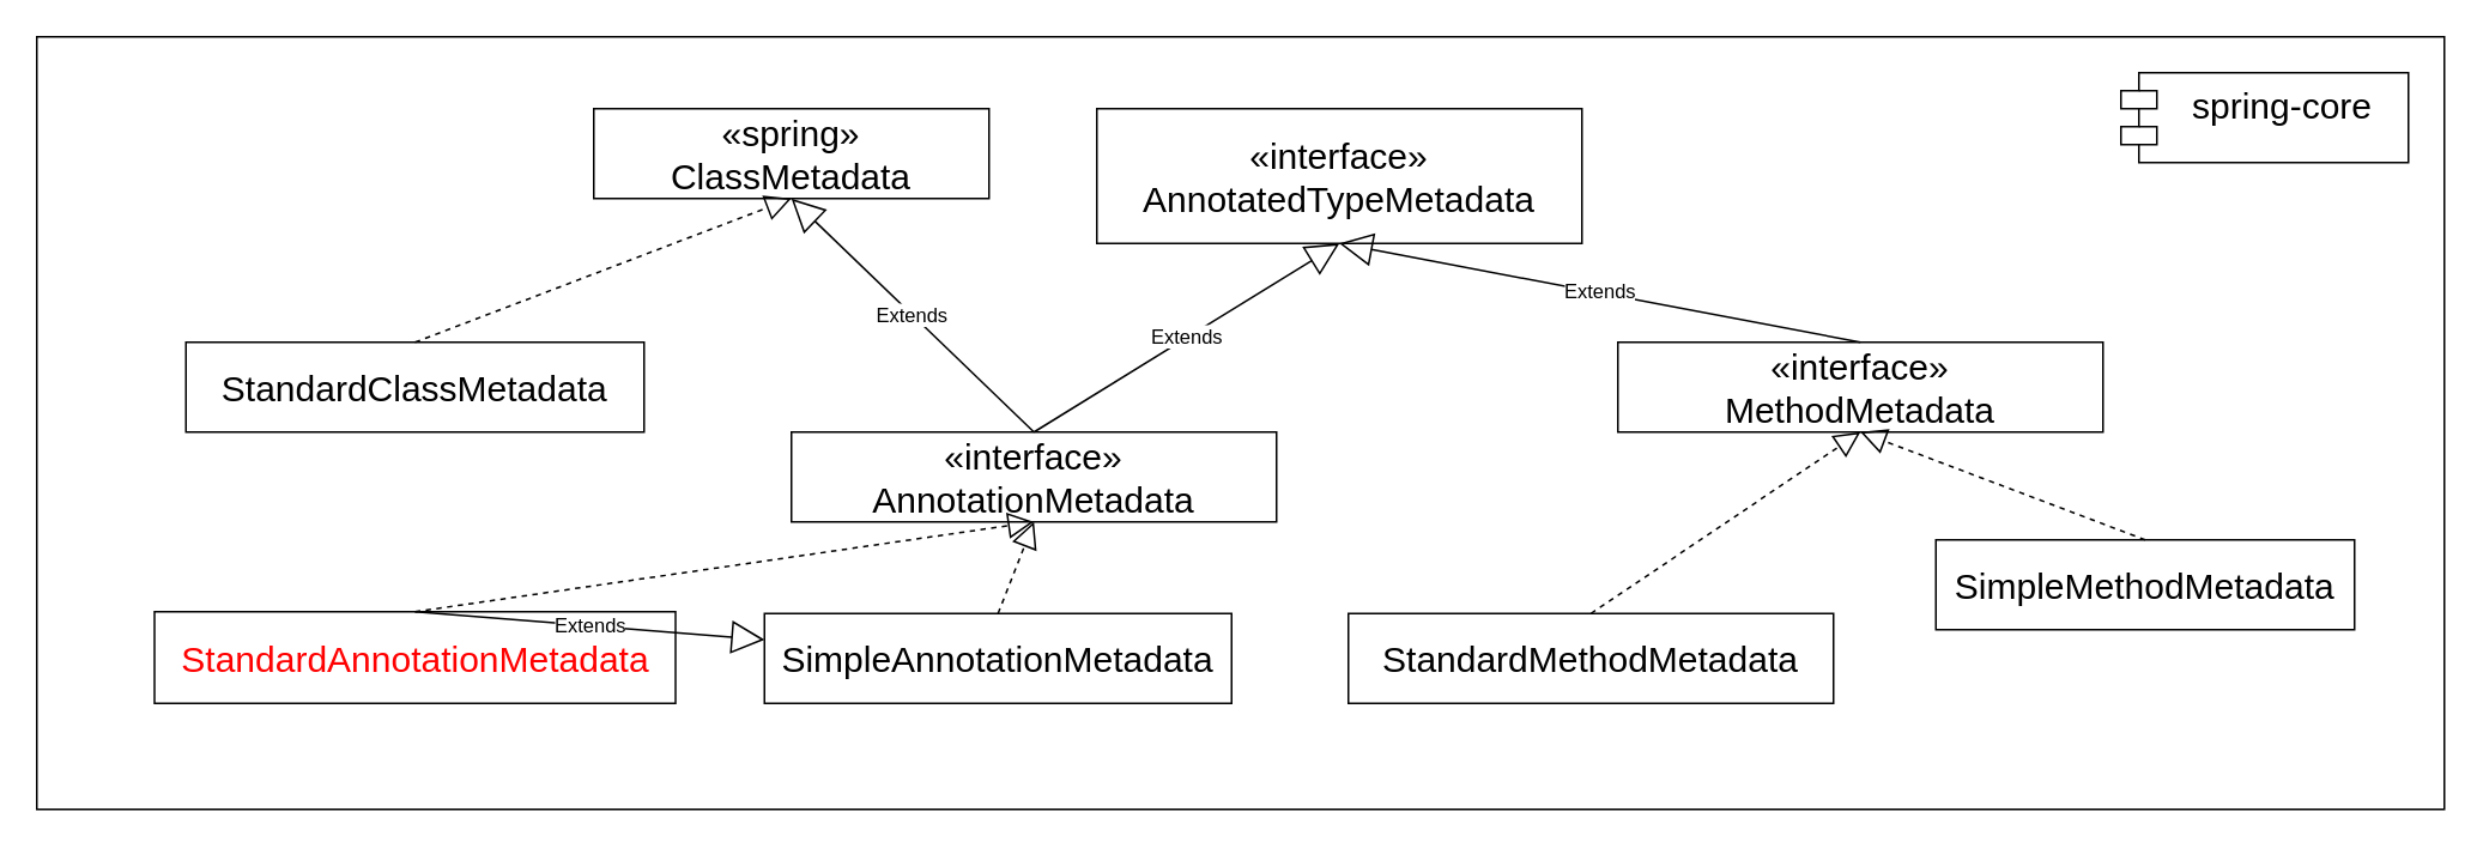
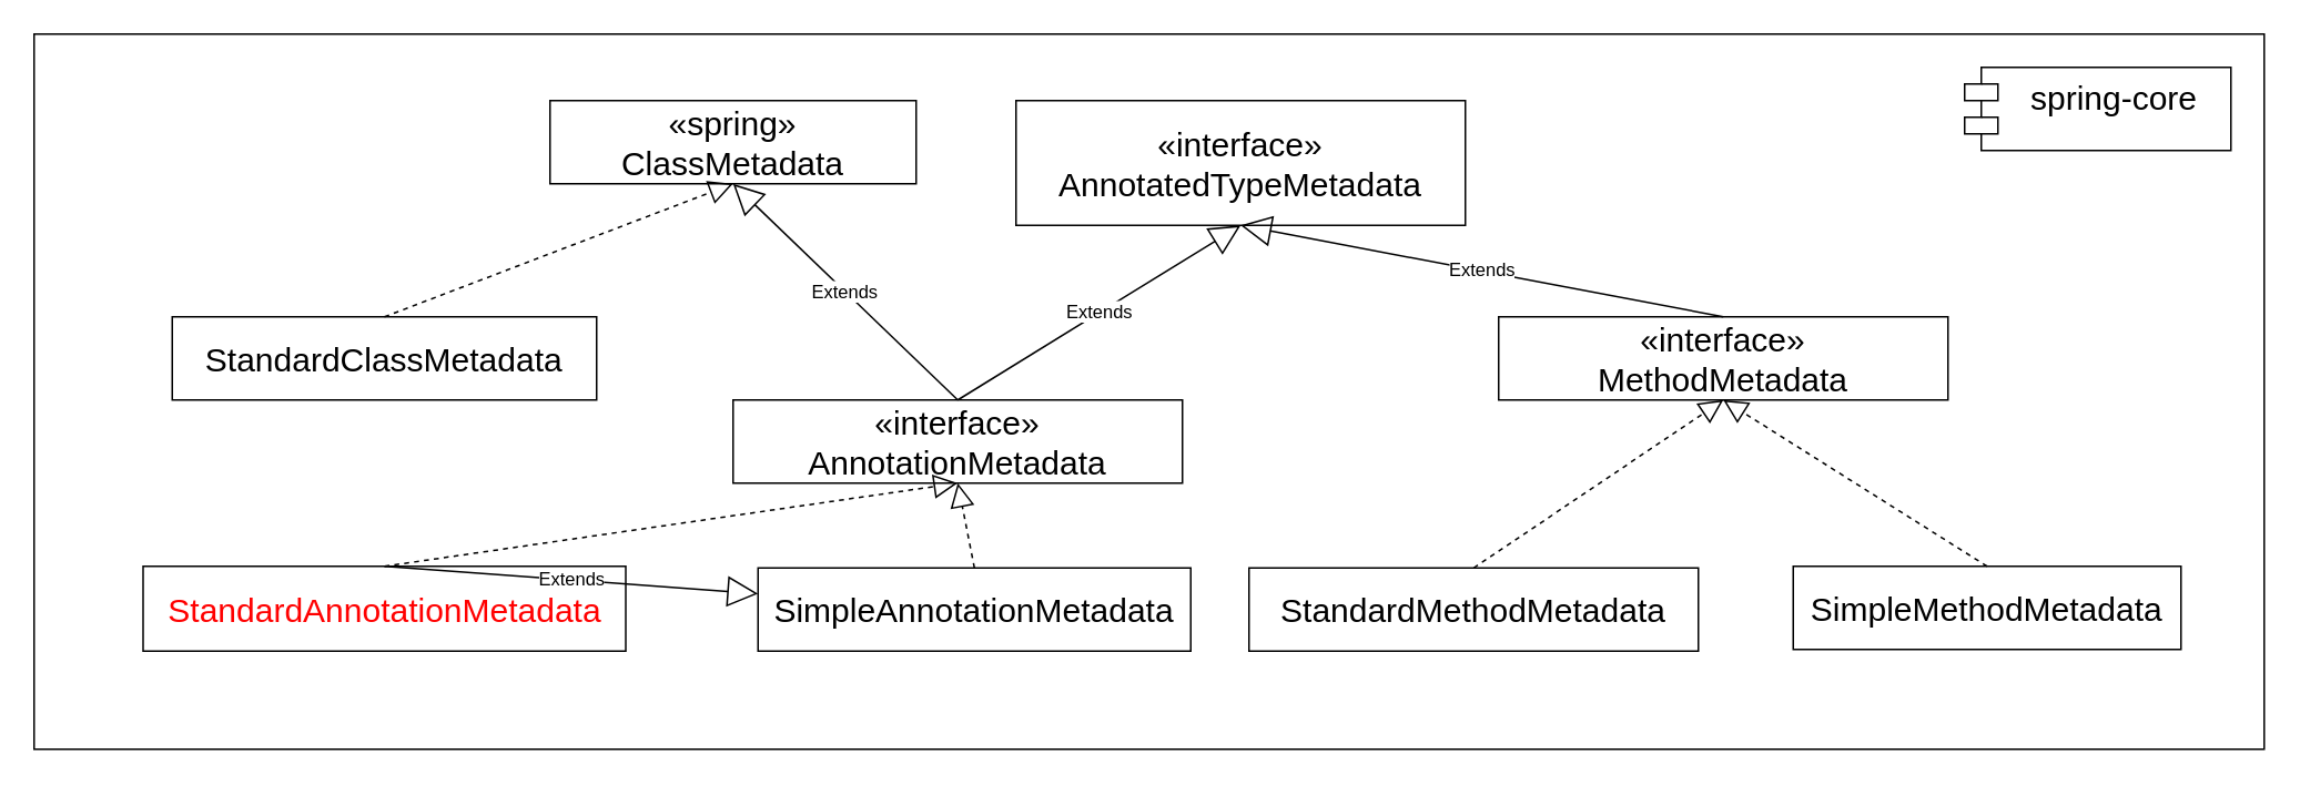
  <mxCell id="0" />
  <mxCell id="1" parent="0" />
  <mxCell id="2" value="" style="rounded=0;whiteSpace=wrap;html=1;" vertex="1" parent="1"><mxGeometry x="20" y="20" width="1340" height="430" as="geometry" /></mxCell>
  <mxCell id="3" value="«spring»&lt;br&gt;ClassMetadata" style="html=1;whiteSpace=wrap;fontSize=20;fontStyle=0" parent="1" vertex="1"><mxGeometry x="330" y="60" width="220" height="50" as="geometry" /></mxCell>
- <mxCell id="4" value="SimpleAnnotationMetadata" style="html=1;whiteSpace=wrap;fontSize=20;" parent="1" vertex="1"><mxGeometry x="425" y="341" width="260" height="50" as="geometry" /></mxCell>
+ <mxCell id="4" value="SimpleAnnotationMetadata" style="html=1;whiteSpace=wrap;fontSize=20;" parent="1" vertex="1"><mxGeometry x="455" y="341" width="260" height="50" as="geometry" /></mxCell>
  <mxCell id="5" value="«interface»&lt;br&gt;AnnotatedTypeMetadata" style="html=1;whiteSpace=wrap;fontSize=20;fontStyle=0" parent="1" vertex="1"><mxGeometry x="610" y="60" width="270" height="75" as="geometry" /></mxCell>
  <mxCell id="6" value="StandardMethodMetadata" style="html=1;whiteSpace=wrap;fontSize=20;verticalAlign=middle;align=center;" parent="1" vertex="1"><mxGeometry x="750" y="341" width="270" height="50" as="geometry" /></mxCell>
  <mxCell id="7" value="StandardAnnotationMetadata" style="html=1;whiteSpace=wrap;fontSize=20;verticalAlign=middle;align=center;fontColor=#FF0000;" parent="1" vertex="1"><mxGeometry x="85.5" y="340" width="290" height="51" as="geometry" /></mxCell>
- <mxCell id="8" value="SimpleMethodMetadata" style="html=1;whiteSpace=wrap;fontSize=20;verticalAlign=middle;" parent="1" vertex="1"><mxGeometry x="1077" y="300" width="233" height="50" as="geometry" /></mxCell>
+ <mxCell id="8" value="SimpleMethodMetadata" style="html=1;whiteSpace=wrap;fontSize=20;verticalAlign=middle;" parent="1" vertex="1"><mxGeometry x="1077" y="340" width="233" height="50" as="geometry" /></mxCell>
  <mxCell id="9" value="StandardClassMetadata" style="html=1;whiteSpace=wrap;fontSize=20;" parent="1" vertex="1"><mxGeometry x="103" y="190" width="255" height="50" as="geometry" /></mxCell>
  <mxCell id="10" value="«interface»&lt;br&gt;AnnotationMetadata" style="html=1;whiteSpace=wrap;fontSize=20;fontStyle=0" vertex="1" parent="1"><mxGeometry x="440" y="240" width="270" height="50" as="geometry" /></mxCell>
  <mxCell id="11" value="Extends" style="endArrow=block;endSize=16;endFill=0;html=1;rounded=0;exitX=0.5;exitY=0;exitDx=0;exitDy=0;entryX=0.5;entryY=1;entryDx=0;entryDy=0;" edge="1" parent="1" source="10" target="5"><mxGeometry width="160" relative="1" as="geometry"><mxPoint x="740" y="290" as="sourcePoint" /><mxPoint x="900" y="290" as="targetPoint" /></mxGeometry></mxCell>
  <mxCell id="12" value="Extends" style="endArrow=block;endSize=16;endFill=0;html=1;rounded=0;exitX=0.5;exitY=0;exitDx=0;exitDy=0;entryX=0.5;entryY=1;entryDx=0;entryDy=0;" edge="1" parent="1" source="10" target="3"><mxGeometry width="160" relative="1" as="geometry"><mxPoint x="320" y="180" as="sourcePoint" /><mxPoint x="480" y="180" as="targetPoint" /></mxGeometry></mxCell>
  <mxCell id="13" value="" style="endArrow=block;dashed=1;endFill=0;endSize=12;html=1;rounded=0;exitX=0.5;exitY=0;exitDx=0;exitDy=0;entryX=0.5;entryY=1;entryDx=0;entryDy=0;" edge="1" parent="1" source="4" target="10"><mxGeometry width="160" relative="1" as="geometry"><mxPoint x="320" y="460" as="sourcePoint" /><mxPoint x="480" y="460" as="targetPoint" /></mxGeometry></mxCell>
  <mxCell id="14" value="" style="endArrow=block;dashed=1;endFill=0;endSize=12;html=1;rounded=0;exitX=0.5;exitY=0;exitDx=0;exitDy=0;entryX=0.5;entryY=1;entryDx=0;entryDy=0;" edge="1" parent="1" source="7" target="10"><mxGeometry width="160" relative="1" as="geometry"><mxPoint x="570" y="470" as="sourcePoint" /><mxPoint x="730" y="470" as="targetPoint" /></mxGeometry></mxCell>
  <mxCell id="15" value="" style="endArrow=block;dashed=1;endFill=0;endSize=12;html=1;rounded=0;exitX=0.5;exitY=0;exitDx=0;exitDy=0;entryX=0.5;entryY=1;entryDx=0;entryDy=0;" edge="1" parent="1" source="9" target="3"><mxGeometry width="160" relative="1" as="geometry"><mxPoint x="170" y="130" as="sourcePoint" /><mxPoint x="330" y="130" as="targetPoint" /></mxGeometry></mxCell>
  <mxCell id="16" value="Extends" style="endArrow=block;endSize=16;endFill=0;html=1;rounded=0;exitX=0.5;exitY=0;exitDx=0;exitDy=0;" edge="1" parent="1" source="7" target="4"><mxGeometry width="160" relative="1" as="geometry"><mxPoint x="390" y="400" as="sourcePoint" /><mxPoint x="550" y="400" as="targetPoint" /></mxGeometry></mxCell>
  <mxCell id="17" value="«interface»&lt;br&gt;MethodMetadata" style="html=1;whiteSpace=wrap;fontSize=20;fontStyle=0" vertex="1" parent="1"><mxGeometry x="900" y="190" width="270" height="50" as="geometry" /></mxCell>
  <mxCell id="18" value="Extends" style="endArrow=block;endSize=16;endFill=0;html=1;rounded=0;exitX=0.5;exitY=0;exitDx=0;exitDy=0;entryX=0.5;entryY=1;entryDx=0;entryDy=0;" edge="1" parent="1" source="17" target="5"><mxGeometry width="160" relative="1" as="geometry"><mxPoint x="1150" y="140" as="sourcePoint" /><mxPoint x="1310" y="140" as="targetPoint" /></mxGeometry></mxCell>
  <mxCell id="19" value="" style="endArrow=block;dashed=1;endFill=0;endSize=12;html=1;rounded=0;exitX=0.5;exitY=0;exitDx=0;exitDy=0;entryX=0.5;entryY=1;entryDx=0;entryDy=0;" edge="1" parent="1" source="6" target="17"><mxGeometry width="160" relative="1" as="geometry"><mxPoint x="760" y="290" as="sourcePoint" /><mxPoint x="920" y="290" as="targetPoint" /></mxGeometry></mxCell>
  <mxCell id="20" value="" style="endArrow=block;dashed=1;endFill=0;endSize=12;html=1;rounded=0;exitX=0.5;exitY=0;exitDx=0;exitDy=0;entryX=0.5;entryY=1;entryDx=0;entryDy=0;" edge="1" parent="1" source="8" target="17"><mxGeometry width="160" relative="1" as="geometry"><mxPoint x="1270" y="290" as="sourcePoint" /><mxPoint x="1430" y="290" as="targetPoint" /></mxGeometry></mxCell>
  <mxCell id="21" value="spring-core" style="shape=module;align=left;spacingLeft=20;align=center;verticalAlign=top;whiteSpace=wrap;html=1;fontSize=20;" vertex="1" parent="1"><mxGeometry x="1180" y="40" width="160" height="50" as="geometry" /></mxCell>
